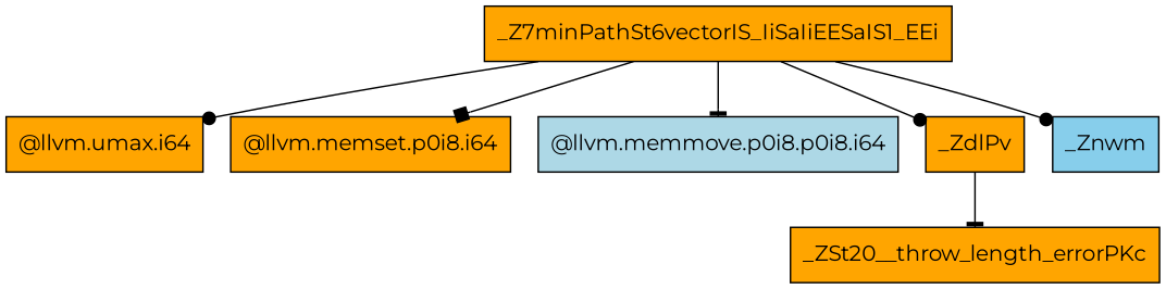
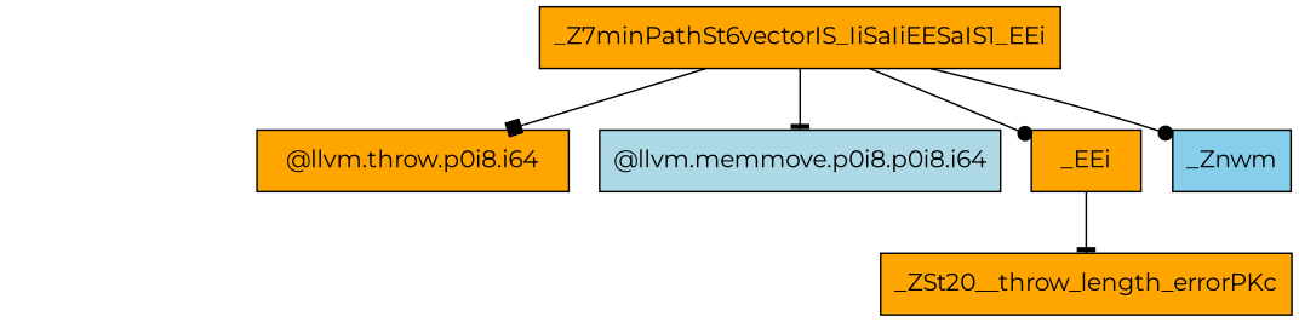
  digraph {
    fontname=Montserrat
    node [fillcolor=orange fontname=Montserrat shape=box style=filled]
    edge [arrowhead=dot fontname=Montserrat]
    n1 [label=_Z7minPathSt6vectorIS_IiSaIiEESaIS1_EEi]
-   n2 [label="@llvm.umax.i64"]
-   n3 [label="@llvm.memset.p0i8.i64"]
+   n3 [label="@llvm.throw.p0i8.i64"]
    n4 [fillcolor=lightblue label="@llvm.memmove.p0i8.p0i8.i64"]
-   n5 [label=_ZdlPv]
+   n5 [label=_EEi]
    n6 [fillcolor=skyblue label=_Znwm]
    n7 [label=_ZSt20__throw_length_errorPKc]
-   n1 -> n2
    n1 -> n3 [arrowhead=box]
    n1 -> n4 [arrowhead=tee]
    n1 -> n5
    n1 -> n6
    n5 -> n7 [arrowhead=tee]
  }
